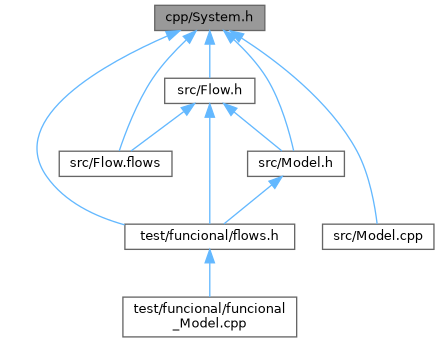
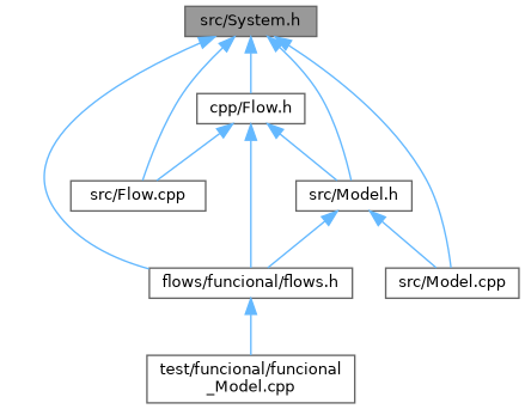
  digraph {
    node [color=grey40 fillcolor=white fontname=Helvetica fontsize=10 shape=box style=filled]
    edge [color=steelblue1 dir=back fontname=Helvetica fontsize=10 labelfontname=Helvetica labelfontsize=10 style=solid]
-   n1 [color=gray40 fillcolor=grey60 fontcolor=black height=0.2 label="cpp/System.h" width=0.4]
-   n2 [height=0.2 label="src/Flow.flows" width=0.4]
-   n3 [height=0.2 label="src/Flow.h" width=0.4]
+   n1 [color=gray40 fillcolor=grey60 fontcolor=black height=0.2 label="src/System.h" width=0.4]
+   n2 [height=0.2 label="src/Flow.cpp" width=0.4]
+   n3 [height=0.2 label="cpp/Flow.h" width=0.4]
    n4 [height=0.2 label="src/Model.h" width=0.4]
    n5 [height=0.2 label="src/Model.cpp" width=0.4]
-   n6 [height=0.2 label="test/funcional/flows.h" width=0.4]
+   n6 [height=0.2 label="flows/funcional/flows.h" width=0.4]
    n7 [height=0.2 label="test/funcional/funcional\l_Model.cpp" width=0.4]
    n1 -> n2
    n1 -> n3
    n1 -> n4
    n1 -> n5
    n1 -> n6
    n3 -> n2
    n3 -> n4
    n3 -> n6
+   n4 -> n5
    n4 -> n6
    n6 -> n7
  }
